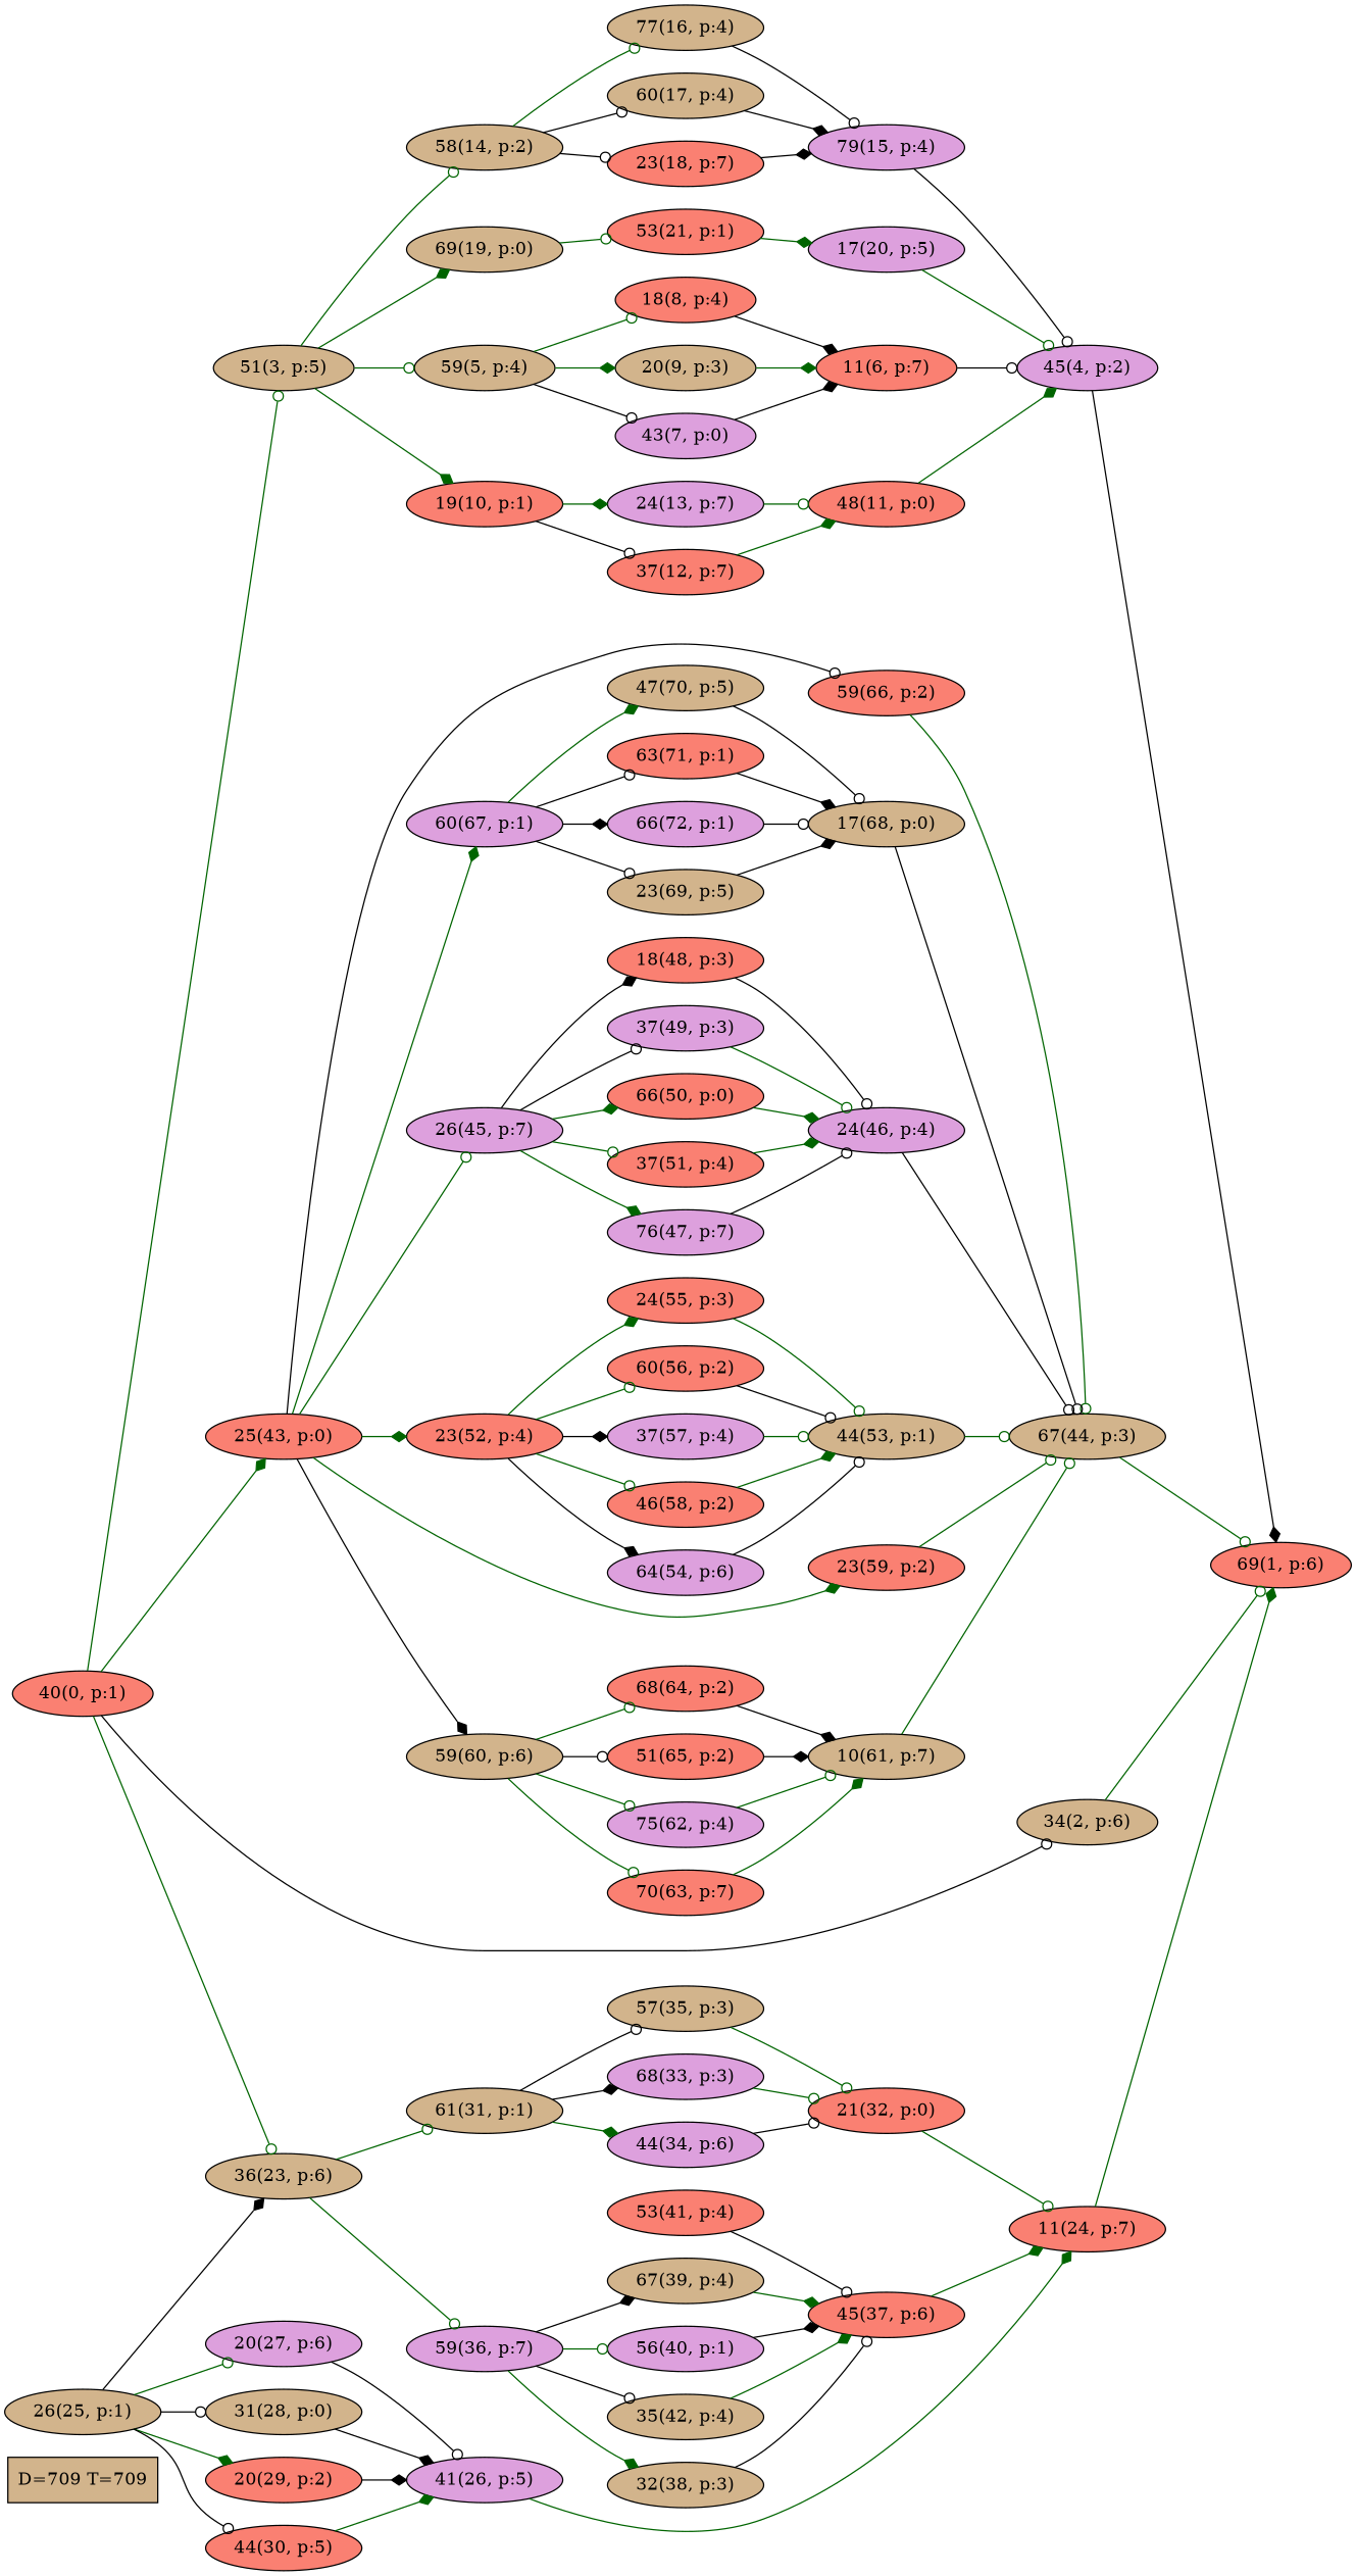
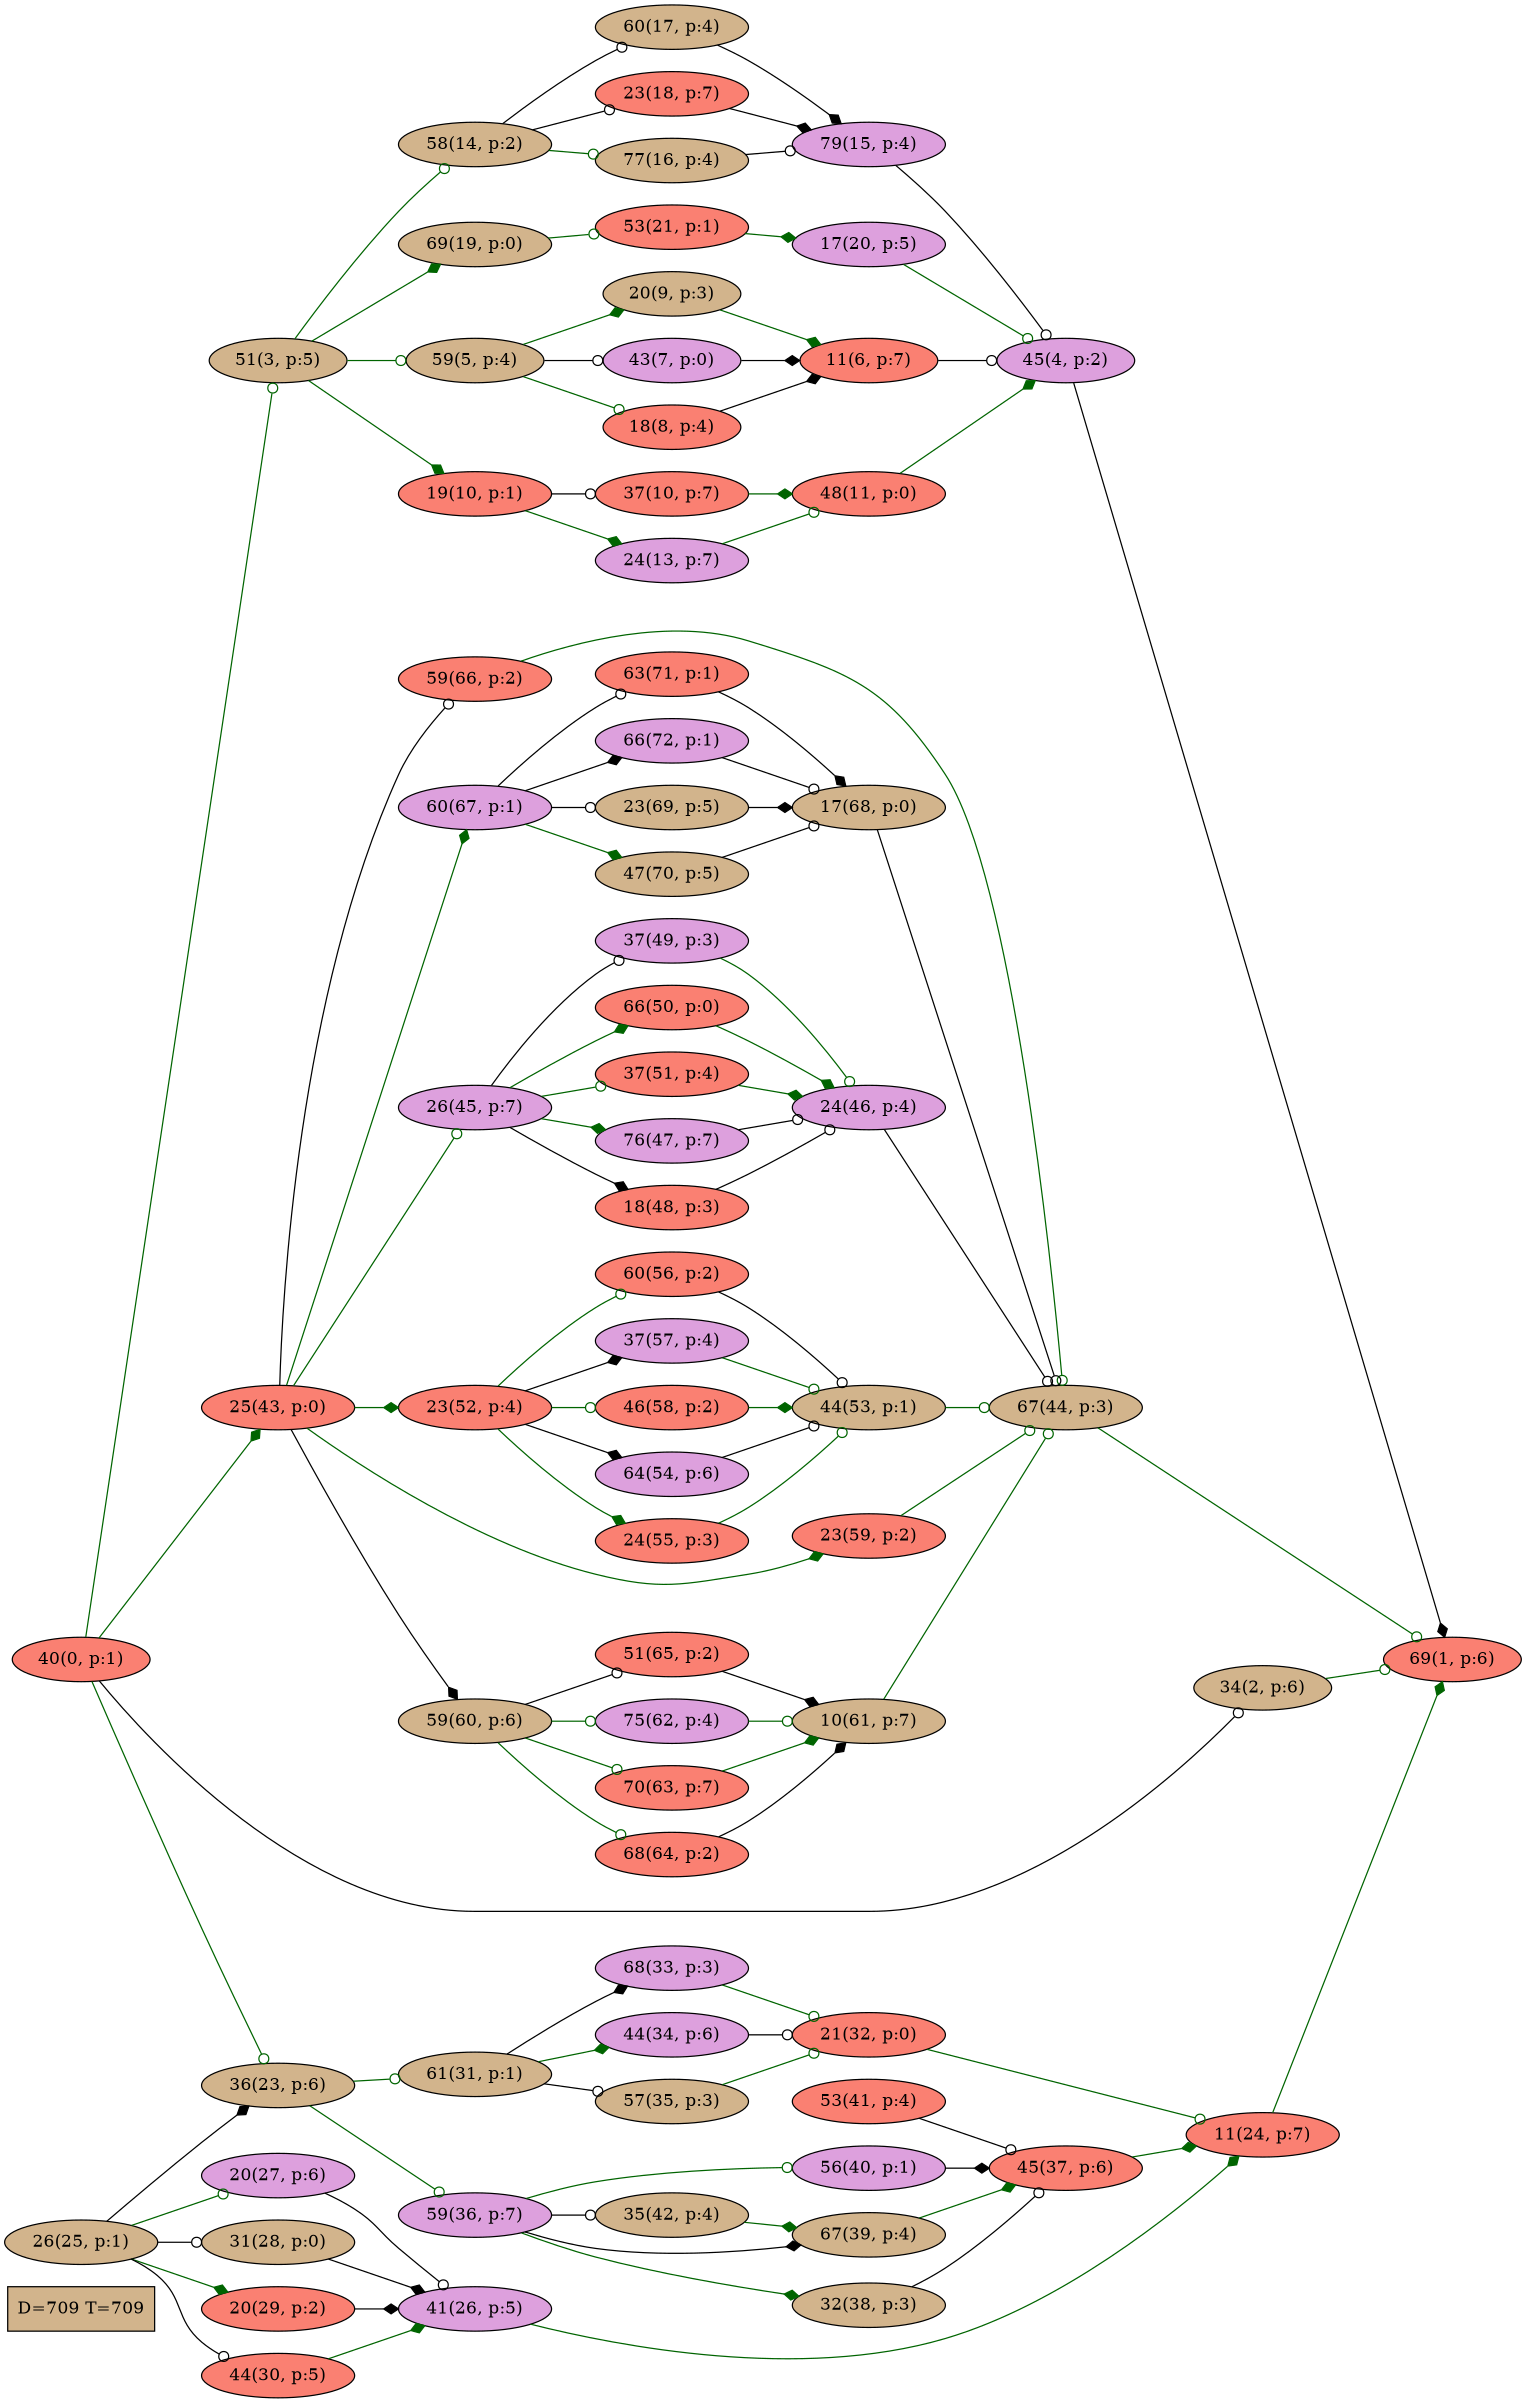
  digraph {
    rankdir=LR
    node [fillcolor=salmon style=filled]
    edge [arrowhead=odot color=darkgreen]
    n1 [fillcolor=tan label="D=709 T=709" shape=box]
    n2 [label="40(0, p:1)"]
    n3 [fillcolor=tan label="34(2, p:6)"]
    n4 [fillcolor=tan label="51(3, p:5)"]
    n5 [fillcolor=tan label="36(23, p:6)"]
    n6 [label="25(43, p:0)"]
    n7 [label="69(1, p:6)"]
    n8 [fillcolor=tan label="59(5, p:4)"]
    n9 [label="19(10, p:1)"]
    n10 [fillcolor=tan label="58(14, p:2)"]
    n11 [fillcolor=tan label="69(19, p:0)"]
    n12 [fillcolor=tan label="61(31, p:1)"]
    n13 [fillcolor=plum label="59(36, p:7)"]
    n14 [fillcolor=plum label="26(45, p:7)"]
    n15 [label="23(52, p:4)"]
    n16 [label="23(59, p:2)"]
    n17 [fillcolor=tan label="59(60, p:6)"]
    n18 [label="59(66, p:2)"]
    n19 [fillcolor=plum label="60(67, p:1)"]
    n20 [fillcolor=plum label="43(7, p:0)"]
    n21 [label="18(8, p:4)"]
    n22 [fillcolor=tan label="20(9, p:3)"]
-   n23 [label="37(12, p:7)"]
+   n23 [label="37(10, p:7)"]
    n24 [fillcolor=plum label="24(13, p:7)"]
    n25 [fillcolor=tan label="77(16, p:4)"]
    n26 [fillcolor=tan label="60(17, p:4)"]
    n27 [label="23(18, p:7)"]
    n28 [label="53(21, p:1)"]
    n29 [fillcolor=plum label="45(4, p:2)"]
    n30 [label="11(6, p:7)"]
    n31 [label="48(11, p:0)"]
    n32 [fillcolor=plum label="79(15, p:4)"]
    n33 [fillcolor=plum label="17(20, p:5)"]
    n34 [fillcolor=tan label="26(25, p:1)"]
    n35 [fillcolor=plum label="20(27, p:6)"]
    n36 [fillcolor=tan label="31(28, p:0)"]
    n37 [label="20(29, p:2)"]
    n38 [label="44(30, p:5)"]
    n39 [fillcolor=plum label="68(33, p:3)"]
    n40 [fillcolor=plum label="44(34, p:6)"]
    n41 [fillcolor=tan label="57(35, p:3)"]
    n42 [fillcolor=tan label="32(38, p:3)"]
    n43 [fillcolor=tan label="67(39, p:4)"]
    n44 [fillcolor=plum label="56(40, p:1)"]
    n45 [fillcolor=tan label="35(42, p:4)"]
    n46 [label="11(24, p:7)"]
    n47 [fillcolor=plum label="41(26, p:5)"]
    n48 [label="21(32, p:0)"]
    n49 [label="45(37, p:6)"]
    n50 [label="53(41, p:4)"]
    n51 [fillcolor=plum label="76(47, p:7)"]
    n52 [label="18(48, p:3)"]
    n53 [fillcolor=plum label="37(49, p:3)"]
    n54 [label="66(50, p:0)"]
    n55 [label="37(51, p:4)"]
    n56 [fillcolor=plum label="64(54, p:6)"]
    n57 [label="24(55, p:3)"]
    n58 [label="60(56, p:2)"]
    n59 [fillcolor=plum label="37(57, p:4)"]
    n60 [label="46(58, p:2)"]
    n61 [fillcolor=tan label="67(44, p:3)"]
    n62 [fillcolor=plum label="75(62, p:4)"]
    n63 [label="70(63, p:7)"]
    n64 [label="68(64, p:2)"]
    n65 [label="51(65, p:2)"]
    n66 [fillcolor=tan label="23(69, p:5)"]
    n67 [fillcolor=tan label="47(70, p:5)"]
    n68 [label="63(71, p:1)"]
    n69 [fillcolor=plum label="66(72, p:1)"]
    n70 [fillcolor=plum label="24(46, p:4)"]
    n71 [fillcolor=tan label="44(53, p:1)"]
    n72 [fillcolor=tan label="10(61, p:7)"]
    n73 [fillcolor=tan label="17(68, p:0)"]
    n2 -> n3 [color=black]
    n2 -> n4
    n2 -> n5
    n2 -> n6 [arrowhead=diamond]
    n3 -> n7
    n4 -> n8
    n4 -> n9 [arrowhead=diamond]
    n4 -> n10
    n4 -> n11 [arrowhead=diamond]
    n5 -> n12
    n5 -> n13
    n6 -> n14
    n6 -> n15 [arrowhead=diamond]
    n6 -> n16 [arrowhead=diamond]
    n6 -> n17 [arrowhead=diamond color=black]
    n6 -> n18 [color=black]
    n6 -> n19 [arrowhead=diamond]
    n8 -> n20 [color=black]
    n8 -> n21
    n8 -> n22 [arrowhead=diamond]
    n9 -> n23 [color=black]
    n9 -> n24 [arrowhead=diamond]
    n10 -> n25
    n10 -> n26 [color=black]
    n10 -> n27 [color=black]
    n11 -> n28
    n12 -> n39 [arrowhead=diamond color=black]
    n12 -> n40 [arrowhead=diamond]
    n12 -> n41 [color=black]
    n13 -> n42 [arrowhead=diamond]
    n13 -> n43 [arrowhead=diamond color=black]
    n13 -> n44
    n13 -> n45 [color=black]
    n14 -> n51 [arrowhead=diamond]
    n14 -> n52 [arrowhead=diamond color=black]
    n14 -> n53 [color=black]
    n14 -> n54 [arrowhead=diamond]
    n14 -> n55
    n15 -> n56 [arrowhead=diamond color=black]
    n15 -> n57 [arrowhead=diamond]
    n15 -> n58
    n15 -> n59 [arrowhead=diamond color=black]
    n15 -> n60
    n16 -> n61
    n17 -> n62
    n17 -> n63
    n17 -> n64
    n17 -> n65 [color=black]
    n18 -> n61
    n19 -> n66 [color=black]
    n19 -> n67 [arrowhead=diamond]
    n19 -> n68 [color=black]
    n19 -> n69 [arrowhead=diamond color=black]
    n20 -> n30 [arrowhead=diamond color=black]
    n21 -> n30 [arrowhead=diamond color=black]
    n22 -> n30 [arrowhead=diamond]
    n23 -> n31 [arrowhead=diamond]
    n24 -> n31
    n25 -> n32 [color=black]
    n26 -> n32 [arrowhead=diamond color=black]
    n27 -> n32 [arrowhead=diamond color=black]
    n28 -> n33 [arrowhead=diamond]
    n29 -> n7 [arrowhead=diamond color=black]
    n30 -> n29 [color=black]
    n31 -> n29 [arrowhead=diamond]
    n32 -> n29 [color=black]
    n33 -> n29
    n34 -> n5 [arrowhead=diamond color=black]
    n34 -> n35
    n34 -> n36 [color=black]
    n34 -> n37 [arrowhead=diamond]
    n34 -> n38 [color=black]
    n35 -> n47 [color=black]
    n36 -> n47 [arrowhead=diamond color=black]
    n37 -> n47 [arrowhead=diamond color=black]
    n38 -> n47 [arrowhead=diamond]
    n39 -> n48
    n40 -> n48 [color=black]
    n41 -> n48
    n42 -> n49 [color=black]
    n43 -> n49 [arrowhead=diamond]
    n44 -> n49 [arrowhead=diamond color=black]
-   n45 -> n49 [arrowhead=diamond]
+   n45 -> n43 [arrowhead=diamond]
    n46 -> n7 [arrowhead=diamond]
    n47 -> n46 [arrowhead=diamond]
    n48 -> n46
    n49 -> n46 [arrowhead=diamond]
    n50 -> n49 [color=black]
    n51 -> n70 [color=black]
    n52 -> n70 [color=black]
    n53 -> n70
    n54 -> n70 [arrowhead=diamond]
    n55 -> n70 [arrowhead=diamond]
    n56 -> n71 [color=black]
    n57 -> n71
    n58 -> n71 [color=black]
    n59 -> n71
    n60 -> n71 [arrowhead=diamond]
    n61 -> n7
    n62 -> n72
    n63 -> n72 [arrowhead=diamond]
    n64 -> n72 [arrowhead=diamond color=black]
    n65 -> n72 [arrowhead=diamond color=black]
    n66 -> n73 [arrowhead=diamond color=black]
    n67 -> n73 [color=black]
    n68 -> n73 [arrowhead=diamond color=black]
    n69 -> n73 [color=black]
    n70 -> n61 [color=black]
    n71 -> n61
    n72 -> n61
    n73 -> n61 [color=black]
  }
